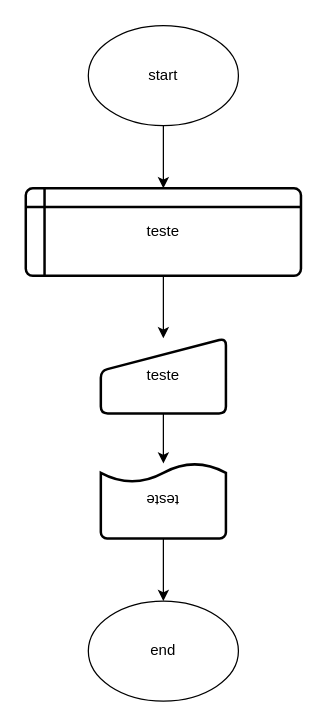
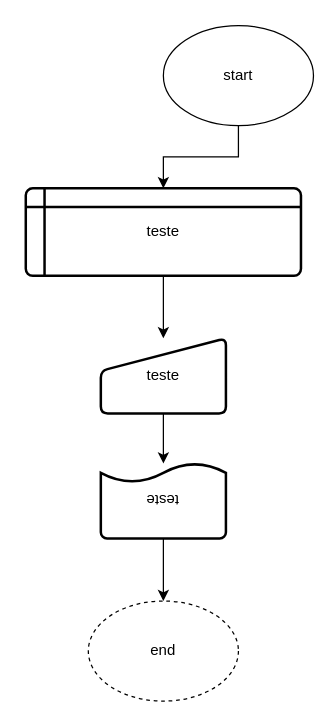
  <mxCell id="0" />
  <mxCell id="1" parent="0" />
  <mxCell id="2" style="edgeStyle=orthogonalEdgeStyle;rounded=0;orthogonalLoop=1;jettySize=auto;html=1;exitX=0.5;exitY=1;exitDx=0;exitDy=0;entryX=0.5;entryY=0;entryDx=0;entryDy=0;" edge="1" parent="1" source="3" target="5"><mxGeometry relative="1" as="geometry" /></mxCell>
- <mxCell id="3" value="start" style="ellipse;whiteSpace=wrap;html=1;" vertex="1" parent="1"><mxGeometry x="70" y="20" width="120" height="80" as="geometry" /></mxCell>
+ <mxCell id="3" value="start" style="ellipse;whiteSpace=wrap;html=1;" vertex="1" parent="1"><mxGeometry x="130" y="20" width="120" height="80" as="geometry" /></mxCell>
  <mxCell id="4" value="" style="edgeStyle=orthogonalEdgeStyle;rounded=0;orthogonalLoop=1;jettySize=auto;html=1;" edge="1" parent="1" source="5" target="7"><mxGeometry relative="1" as="geometry" /></mxCell>
  <mxCell id="5" value="teste" style="shape=internalStorage;whiteSpace=wrap;html=1;dx=15;dy=15;rounded=1;arcSize=8;strokeWidth=2;" vertex="1" parent="1"><mxGeometry x="20" y="150" width="220" height="70" as="geometry" /></mxCell>
  <mxCell id="6" value="" style="edgeStyle=orthogonalEdgeStyle;rounded=0;orthogonalLoop=1;jettySize=auto;html=1;" edge="1" parent="1" source="7" target="9"><mxGeometry relative="1" as="geometry" /></mxCell>
  <mxCell id="7" value="teste" style="html=1;strokeWidth=2;shape=manualInput;whiteSpace=wrap;rounded=1;size=26;arcSize=11;" vertex="1" parent="1"><mxGeometry x="80" y="270" width="100" height="60" as="geometry" /></mxCell>
  <mxCell id="8" value="" style="edgeStyle=orthogonalEdgeStyle;rounded=0;orthogonalLoop=1;jettySize=auto;html=1;" edge="1" parent="1" source="9" target="10"><mxGeometry relative="1" as="geometry" /></mxCell>
  <mxCell id="9" value="teste" style="strokeWidth=2;html=1;shape=mxgraph.flowchart.document2;whiteSpace=wrap;size=0.25;rotation=-180;" vertex="1" parent="1"><mxGeometry x="80" y="370" width="100" height="60" as="geometry" /></mxCell>
- <mxCell id="10" value="end" style="ellipse;whiteSpace=wrap;html=1;" vertex="1" parent="1"><mxGeometry x="70" y="480" width="120" height="80" as="geometry" /></mxCell>
+ <mxCell id="10" value="end" style="ellipse;whiteSpace=wrap;html=1;dashed=1;" vertex="1" parent="1"><mxGeometry x="70" y="480" width="120" height="80" as="geometry" /></mxCell>
